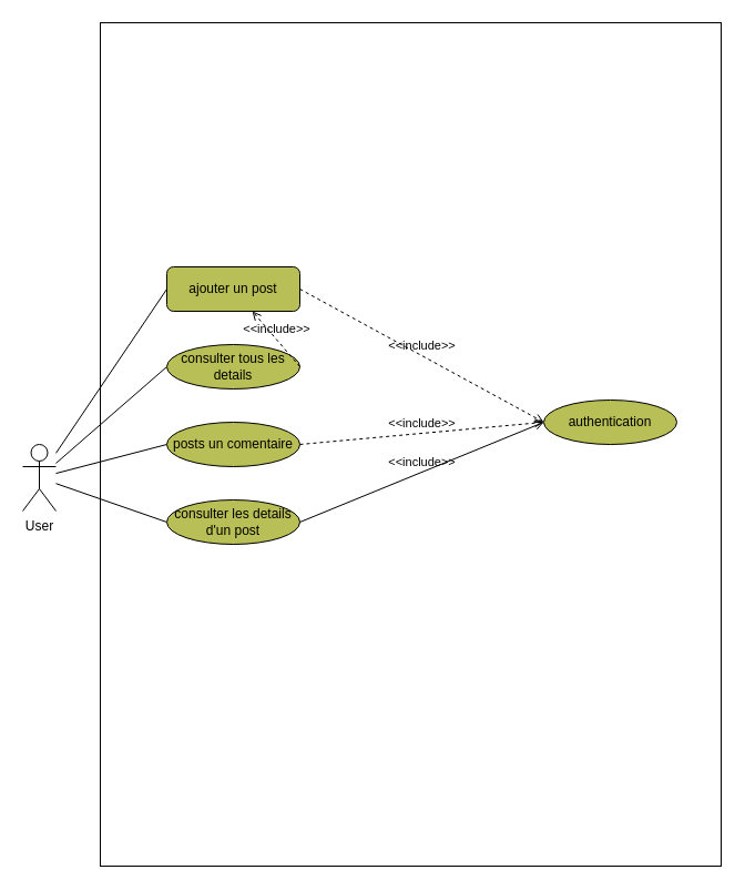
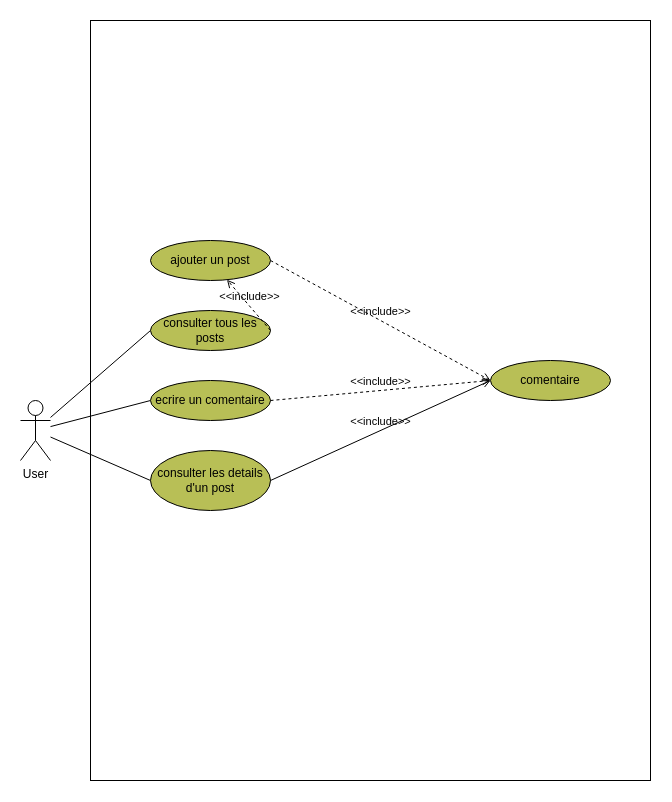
  <mxCell id="0" />
  <mxCell id="1" parent="0" />
  <mxCell id="2" value="" style="rounded=0;whiteSpace=wrap;html=1;" vertex="1" parent="1"><mxGeometry x="90" y="20" width="560" height="760" as="geometry" /></mxCell>
- <mxCell id="3" style="edgeStyle=none;html=1;entryX=0;entryY=0.5;entryDx=0;entryDy=0;endArrow=none;endFill=0;" edge="1" parent="1" source="7" target="8"><mxGeometry relative="1" as="geometry" /></mxCell>
  <mxCell id="4" style="edgeStyle=none;html=1;entryX=0;entryY=0.5;entryDx=0;entryDy=0;endArrow=none;endFill=0;" edge="1" parent="1" source="7" target="11"><mxGeometry relative="1" as="geometry" /></mxCell>
  <mxCell id="5" style="edgeStyle=none;html=1;entryX=0;entryY=0.5;entryDx=0;entryDy=0;endArrow=none;endFill=0;" edge="1" parent="1" source="7" target="10"><mxGeometry relative="1" as="geometry" /></mxCell>
  <mxCell id="6" style="edgeStyle=none;html=1;entryX=0;entryY=0.5;entryDx=0;entryDy=0;endArrow=none;endFill=0;" edge="1" parent="1" source="7" target="9"><mxGeometry relative="1" as="geometry" /></mxCell>
  <mxCell id="7" value="User" style="shape=umlActor;verticalLabelPosition=bottom;verticalAlign=top;html=1;outlineConnect=0;" vertex="1" parent="1"><mxGeometry x="20" y="400" width="30" height="60" as="geometry" /></mxCell>
- <mxCell id="8" value="ajouter un post" style="whiteSpace=wrap;html=1;strokeColor=#000000;fillColor=#B8BF56;rounded=1;" vertex="1" parent="1"><mxGeometry x="150" y="240" width="120" height="40" as="geometry" /></mxCell>
- <mxCell id="9" value="consulter tous les details" style="ellipse;whiteSpace=wrap;html=1;strokeColor=#000000;fillColor=#B8BF56;" vertex="1" parent="1"><mxGeometry x="150" y="310" width="120" height="40" as="geometry" /></mxCell>
- <mxCell id="10" value="posts un comentaire" style="ellipse;whiteSpace=wrap;html=1;strokeColor=#000000;fillColor=#B8BF56;" vertex="1" parent="1"><mxGeometry x="150" y="380" width="120" height="40" as="geometry" /></mxCell>
- <mxCell id="11" value="consulter les details d'un post" style="ellipse;whiteSpace=wrap;html=1;strokeColor=#000000;fillColor=#B8BF56;" vertex="1" parent="1"><mxGeometry x="150" y="450" width="120" height="40" as="geometry" /></mxCell>
- <mxCell id="12" value="authentication" style="ellipse;whiteSpace=wrap;html=1;strokeColor=#000000;fillColor=#B8BF56;" vertex="1" parent="1"><mxGeometry x="490" y="360" width="120" height="40" as="geometry" /></mxCell>
+ <mxCell id="8" value="ajouter un post" style="ellipse;whiteSpace=wrap;html=1;strokeColor=#000000;fillColor=#B8BF56;" vertex="1" parent="1"><mxGeometry x="150" y="240" width="120" height="40" as="geometry" /></mxCell>
+ <mxCell id="9" value="consulter tous les posts" style="ellipse;whiteSpace=wrap;html=1;strokeColor=#000000;fillColor=#B8BF56;" vertex="1" parent="1"><mxGeometry x="150" y="310" width="120" height="40" as="geometry" /></mxCell>
+ <mxCell id="10" value="ecrire un comentaire" style="ellipse;whiteSpace=wrap;html=1;strokeColor=#000000;fillColor=#B8BF56;" vertex="1" parent="1"><mxGeometry x="150" y="380" width="120" height="40" as="geometry" /></mxCell>
+ <mxCell id="11" value="consulter les details d'un post" style="ellipse;whiteSpace=wrap;html=1;strokeColor=#000000;fillColor=#B8BF56;" vertex="1" parent="1"><mxGeometry x="150" y="450" width="120" height="60" as="geometry" /></mxCell>
+ <mxCell id="12" value="comentaire" style="ellipse;whiteSpace=wrap;html=1;strokeColor=#000000;fillColor=#B8BF56;" vertex="1" parent="1"><mxGeometry x="490" y="360" width="120" height="40" as="geometry" /></mxCell>
  <mxCell id="13" value="&amp;lt;&amp;lt;include&amp;gt;&amp;gt;" style="html=1;verticalAlign=bottom;labelBackgroundColor=none;endArrow=open;endFill=0;dashed=1;entryX=0;entryY=0.5;entryDx=0;entryDy=0;exitX=1;exitY=0.5;exitDx=0;exitDy=0;" edge="1" parent="1" source="8" target="12"><mxGeometry width="160" relative="1" as="geometry"><mxPoint x="180" y="350" as="sourcePoint" /><mxPoint x="340" y="350" as="targetPoint" /></mxGeometry></mxCell>
  <mxCell id="14" value="&amp;lt;&amp;lt;include&amp;gt;&amp;gt;" style="html=1;verticalAlign=bottom;labelBackgroundColor=none;endArrow=open;endFill=0;dashed=1;exitX=1;exitY=0.5;exitDx=0;exitDy=0;" edge="1" parent="1" source="9" target="8"><mxGeometry width="160" relative="1" as="geometry"><mxPoint x="280" y="270" as="sourcePoint" /><mxPoint x="500" y="390" as="targetPoint" /></mxGeometry></mxCell>
  <mxCell id="15" value="&amp;lt;&amp;lt;include&amp;gt;&amp;gt;" style="html=1;verticalAlign=bottom;labelBackgroundColor=none;endArrow=open;endFill=0;dashed=1;entryX=0;entryY=0.5;entryDx=0;entryDy=0;exitX=1;exitY=0.5;exitDx=0;exitDy=0;" edge="1" parent="1" source="10" target="12"><mxGeometry width="160" relative="1" as="geometry"><mxPoint x="280" y="340" as="sourcePoint" /><mxPoint x="500" y="390" as="targetPoint" /></mxGeometry></mxCell>
  <mxCell id="16" value="&amp;lt;&amp;lt;include&amp;gt;&amp;gt;" style="html=1;verticalAlign=bottom;labelBackgroundColor=none;endArrow=open;endFill=0;dashed=0;entryX=0;entryY=0.5;entryDx=0;entryDy=0;exitX=1;exitY=0.5;exitDx=0;exitDy=0;" edge="1" parent="1" source="11" target="12"><mxGeometry width="160" relative="1" as="geometry"><mxPoint x="280" y="410" as="sourcePoint" /><mxPoint x="500" y="390" as="targetPoint" /></mxGeometry></mxCell>
